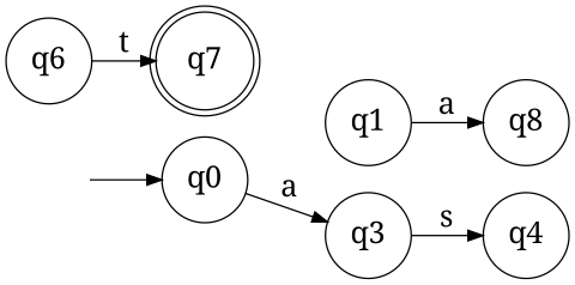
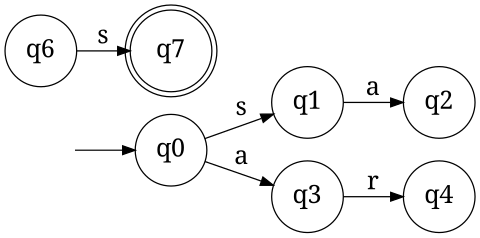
  digraph {
    fontname="Noto Serif"
    rankdir=LR
    node [fontname="Noto Serif" fontsize=20 shape=circle]
    edge [fontname="Noto Serif" fontsize="20pt"]
    "" [shape=plaintext]
    n2 [label=q0]
    n3 [label=q1]
    n4 [label=q3]
    n5 [label=q7 shape=doublecircle]
    n6 [label=q6]
-   n7 [label=q8]
+   n7 [label=q2]
    n8 [label=q4]
    "" -> n2
+   n2 -> n3 [label=s]
    n2 -> n4 [label=a]
    n3 -> n7 [label=a]
-   n4 -> n8 [label=s]
-   n6 -> n5 [label=t]
+   n4 -> n8 [label=r]
+   n6 -> n5 [label=s]
  }
